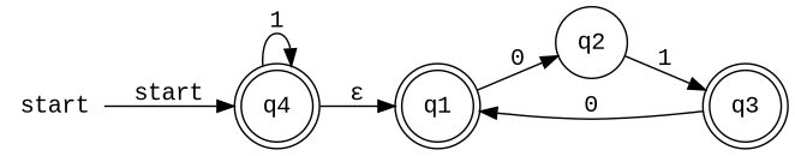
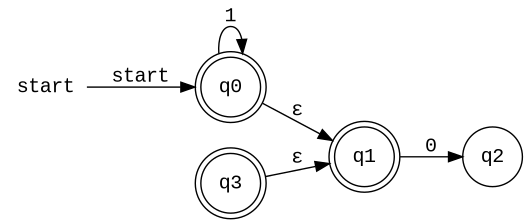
  digraph {
    fontname="Liberation Mono"
    rankdir=LR
    node [fontname="Liberation Mono" shape=doublecircle]
    edge [fontname="Liberation Mono"]
    start [shape=none]
-   n2 [label=q4]
+   n2 [label=q0]
    n3 [label=q1]
    n4 [label=q2 shape=circle]
    n5 [label=q3]
    start -> n2 [label=start]
    n2 -> n2 [label=1]
    n2 -> n3 [label="ε"]
    n3 -> n4 [label=0]
-   n4 -> n5 [label=1]
-   n5 -> n3 [label=0]
+   n5 -> n3 [label="ε"]
  }
